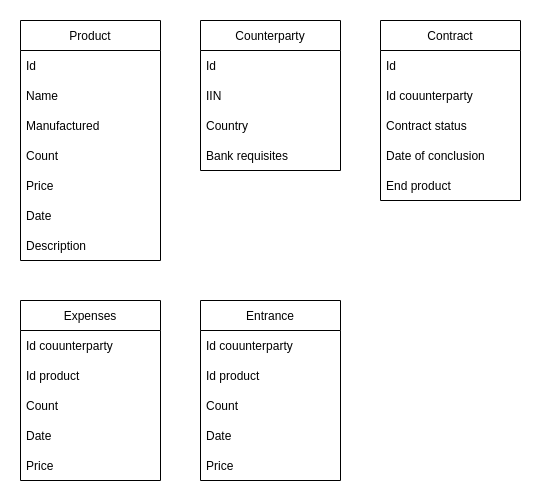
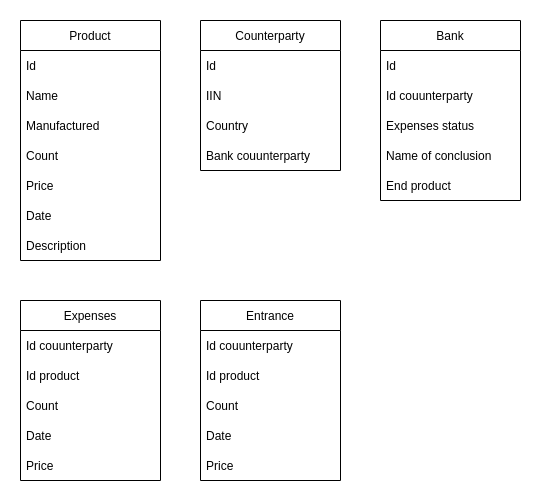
  <mxCell id="0" />
  <mxCell id="1" parent="0" />
  <mxCell id="2" value="Product" style="swimlane;fontStyle=0;childLayout=stackLayout;horizontal=1;startSize=30;horizontalStack=0;resizeParent=1;resizeParentMax=0;resizeLast=0;collapsible=1;marginBottom=0;" vertex="1" parent="1"><mxGeometry x="20" y="20" width="140" height="240" as="geometry" /></mxCell>
  <mxCell id="3" value="Id" style="text;strokeColor=none;fillColor=none;align=left;verticalAlign=middle;spacingLeft=4;spacingRight=4;overflow=hidden;points=[[0,0.5],[1,0.5]];portConstraint=eastwest;rotatable=0;" vertex="1" parent="2"><mxGeometry y="30" width="140" height="30" as="geometry" /></mxCell>
  <mxCell id="4" value="Name" style="text;strokeColor=none;fillColor=none;align=left;verticalAlign=middle;spacingLeft=4;spacingRight=4;overflow=hidden;points=[[0,0.5],[1,0.5]];portConstraint=eastwest;rotatable=0;" vertex="1" parent="2"><mxGeometry y="60" width="140" height="30" as="geometry" /></mxCell>
  <mxCell id="5" value="Manufactured" style="text;strokeColor=none;fillColor=none;align=left;verticalAlign=middle;spacingLeft=4;spacingRight=4;overflow=hidden;points=[[0,0.5],[1,0.5]];portConstraint=eastwest;rotatable=0;" vertex="1" parent="2"><mxGeometry y="90" width="140" height="30" as="geometry" /></mxCell>
  <mxCell id="6" value="Count" style="text;strokeColor=none;fillColor=none;align=left;verticalAlign=middle;spacingLeft=4;spacingRight=4;overflow=hidden;points=[[0,0.5],[1,0.5]];portConstraint=eastwest;rotatable=0;" vertex="1" parent="2"><mxGeometry y="120" width="140" height="30" as="geometry" /></mxCell>
  <mxCell id="7" value="Price" style="text;strokeColor=none;fillColor=none;align=left;verticalAlign=middle;spacingLeft=4;spacingRight=4;overflow=hidden;points=[[0,0.5],[1,0.5]];portConstraint=eastwest;rotatable=0;" vertex="1" parent="2"><mxGeometry y="150" width="140" height="30" as="geometry" /></mxCell>
  <mxCell id="8" value="Date" style="text;strokeColor=none;fillColor=none;align=left;verticalAlign=middle;spacingLeft=4;spacingRight=4;overflow=hidden;points=[[0,0.5],[1,0.5]];portConstraint=eastwest;rotatable=0;" vertex="1" parent="2"><mxGeometry y="180" width="140" height="30" as="geometry" /></mxCell>
  <mxCell id="9" value="Description" style="text;strokeColor=none;fillColor=none;align=left;verticalAlign=middle;spacingLeft=4;spacingRight=4;overflow=hidden;points=[[0,0.5],[1,0.5]];portConstraint=eastwest;rotatable=0;" vertex="1" parent="2"><mxGeometry y="210" width="140" height="30" as="geometry" /></mxCell>
  <mxCell id="10" value="Сounterparty" style="swimlane;fontStyle=0;childLayout=stackLayout;horizontal=1;startSize=30;horizontalStack=0;resizeParent=1;resizeParentMax=0;resizeLast=0;collapsible=1;marginBottom=0;" vertex="1" parent="1"><mxGeometry x="200" y="20" width="140" height="150" as="geometry" /></mxCell>
  <mxCell id="11" value="Id" style="text;strokeColor=none;fillColor=none;align=left;verticalAlign=middle;spacingLeft=4;spacingRight=4;overflow=hidden;points=[[0,0.5],[1,0.5]];portConstraint=eastwest;rotatable=0;" vertex="1" parent="10"><mxGeometry y="30" width="140" height="30" as="geometry" /></mxCell>
  <mxCell id="12" value="IIN" style="text;strokeColor=none;fillColor=none;align=left;verticalAlign=middle;spacingLeft=4;spacingRight=4;overflow=hidden;points=[[0,0.5],[1,0.5]];portConstraint=eastwest;rotatable=0;" vertex="1" parent="10"><mxGeometry y="60" width="140" height="30" as="geometry" /></mxCell>
  <mxCell id="13" value="Country" style="text;strokeColor=none;fillColor=none;align=left;verticalAlign=middle;spacingLeft=4;spacingRight=4;overflow=hidden;points=[[0,0.5],[1,0.5]];portConstraint=eastwest;rotatable=0;" vertex="1" parent="10"><mxGeometry y="90" width="140" height="30" as="geometry" /></mxCell>
- <mxCell id="14" value="Bank requisites" style="text;strokeColor=none;fillColor=none;align=left;verticalAlign=middle;spacingLeft=4;spacingRight=4;overflow=hidden;points=[[0,0.5],[1,0.5]];portConstraint=eastwest;rotatable=0;" vertex="1" parent="10"><mxGeometry y="120" width="140" height="30" as="geometry" /></mxCell>
+ <mxCell id="14" value="Bank couunterparty" style="text;strokeColor=none;fillColor=none;align=left;verticalAlign=middle;spacingLeft=4;spacingRight=4;overflow=hidden;points=[[0,0.5],[1,0.5]];portConstraint=eastwest;rotatable=0;" vertex="1" parent="10"><mxGeometry y="120" width="140" height="30" as="geometry" /></mxCell>
  <mxCell id="15" value="Expenses" style="swimlane;fontStyle=0;childLayout=stackLayout;horizontal=1;startSize=30;horizontalStack=0;resizeParent=1;resizeParentMax=0;resizeLast=0;collapsible=1;marginBottom=0;" vertex="1" parent="1"><mxGeometry x="20" y="300" width="140" height="180" as="geometry" /></mxCell>
  <mxCell id="16" value="Id couunterparty" style="text;strokeColor=none;fillColor=none;align=left;verticalAlign=middle;spacingLeft=4;spacingRight=4;overflow=hidden;points=[[0,0.5],[1,0.5]];portConstraint=eastwest;rotatable=0;" vertex="1" parent="15"><mxGeometry y="30" width="140" height="30" as="geometry" /></mxCell>
  <mxCell id="17" value="Id product" style="text;strokeColor=none;fillColor=none;align=left;verticalAlign=middle;spacingLeft=4;spacingRight=4;overflow=hidden;points=[[0,0.5],[1,0.5]];portConstraint=eastwest;rotatable=0;" vertex="1" parent="15"><mxGeometry y="60" width="140" height="30" as="geometry" /></mxCell>
  <mxCell id="18" value="Count" style="text;strokeColor=none;fillColor=none;align=left;verticalAlign=middle;spacingLeft=4;spacingRight=4;overflow=hidden;points=[[0,0.5],[1,0.5]];portConstraint=eastwest;rotatable=0;" vertex="1" parent="15"><mxGeometry y="90" width="140" height="30" as="geometry" /></mxCell>
  <mxCell id="19" value="Date" style="text;strokeColor=none;fillColor=none;align=left;verticalAlign=middle;spacingLeft=4;spacingRight=4;overflow=hidden;points=[[0,0.5],[1,0.5]];portConstraint=eastwest;rotatable=0;" vertex="1" parent="15"><mxGeometry y="120" width="140" height="30" as="geometry" /></mxCell>
  <mxCell id="20" value="Price" style="text;strokeColor=none;fillColor=none;align=left;verticalAlign=middle;spacingLeft=4;spacingRight=4;overflow=hidden;points=[[0,0.5],[1,0.5]];portConstraint=eastwest;rotatable=0;" vertex="1" parent="15"><mxGeometry y="150" width="140" height="30" as="geometry" /></mxCell>
  <mxCell id="21" value="Entrance" style="swimlane;fontStyle=0;childLayout=stackLayout;horizontal=1;startSize=30;horizontalStack=0;resizeParent=1;resizeParentMax=0;resizeLast=0;collapsible=1;marginBottom=0;" vertex="1" parent="1"><mxGeometry x="200" y="300" width="140" height="180" as="geometry" /></mxCell>
  <mxCell id="22" value="Id couunterparty" style="text;strokeColor=none;fillColor=none;align=left;verticalAlign=middle;spacingLeft=4;spacingRight=4;overflow=hidden;points=[[0,0.5],[1,0.5]];portConstraint=eastwest;rotatable=0;" vertex="1" parent="21"><mxGeometry y="30" width="140" height="30" as="geometry" /></mxCell>
  <mxCell id="23" value="Id product" style="text;strokeColor=none;fillColor=none;align=left;verticalAlign=middle;spacingLeft=4;spacingRight=4;overflow=hidden;points=[[0,0.5],[1,0.5]];portConstraint=eastwest;rotatable=0;" vertex="1" parent="21"><mxGeometry y="60" width="140" height="30" as="geometry" /></mxCell>
  <mxCell id="24" value="Count" style="text;strokeColor=none;fillColor=none;align=left;verticalAlign=middle;spacingLeft=4;spacingRight=4;overflow=hidden;points=[[0,0.5],[1,0.5]];portConstraint=eastwest;rotatable=0;" vertex="1" parent="21"><mxGeometry y="90" width="140" height="30" as="geometry" /></mxCell>
  <mxCell id="25" value="Date" style="text;strokeColor=none;fillColor=none;align=left;verticalAlign=middle;spacingLeft=4;spacingRight=4;overflow=hidden;points=[[0,0.5],[1,0.5]];portConstraint=eastwest;rotatable=0;" vertex="1" parent="21"><mxGeometry y="120" width="140" height="30" as="geometry" /></mxCell>
  <mxCell id="26" value="Price" style="text;strokeColor=none;fillColor=none;align=left;verticalAlign=middle;spacingLeft=4;spacingRight=4;overflow=hidden;points=[[0,0.5],[1,0.5]];portConstraint=eastwest;rotatable=0;" vertex="1" parent="21"><mxGeometry y="150" width="140" height="30" as="geometry" /></mxCell>
- <mxCell id="27" value="Contract" style="swimlane;fontStyle=0;childLayout=stackLayout;horizontal=1;startSize=30;horizontalStack=0;resizeParent=1;resizeParentMax=0;resizeLast=0;collapsible=1;marginBottom=0;" vertex="1" parent="1"><mxGeometry x="380" y="20" width="140" height="180" as="geometry" /></mxCell>
+ <mxCell id="27" value="Bank" style="swimlane;fontStyle=0;childLayout=stackLayout;horizontal=1;startSize=30;horizontalStack=0;resizeParent=1;resizeParentMax=0;resizeLast=0;collapsible=1;marginBottom=0;" vertex="1" parent="1"><mxGeometry x="380" y="20" width="140" height="180" as="geometry" /></mxCell>
  <mxCell id="28" value="Id" style="text;strokeColor=none;fillColor=none;align=left;verticalAlign=middle;spacingLeft=4;spacingRight=4;overflow=hidden;points=[[0,0.5],[1,0.5]];portConstraint=eastwest;rotatable=0;" vertex="1" parent="27"><mxGeometry y="30" width="140" height="30" as="geometry" /></mxCell>
  <mxCell id="29" value="Id couunterparty" style="text;strokeColor=none;fillColor=none;align=left;verticalAlign=middle;spacingLeft=4;spacingRight=4;overflow=hidden;points=[[0,0.5],[1,0.5]];portConstraint=eastwest;rotatable=0;" vertex="1" parent="27"><mxGeometry y="60" width="140" height="30" as="geometry" /></mxCell>
- <mxCell id="30" value="Contract status" style="text;strokeColor=none;fillColor=none;align=left;verticalAlign=middle;spacingLeft=4;spacingRight=4;overflow=hidden;points=[[0,0.5],[1,0.5]];portConstraint=eastwest;rotatable=0;" vertex="1" parent="27"><mxGeometry y="90" width="140" height="30" as="geometry" /></mxCell>
- <mxCell id="31" value="Date of conclusion" style="text;strokeColor=none;fillColor=none;align=left;verticalAlign=middle;spacingLeft=4;spacingRight=4;overflow=hidden;points=[[0,0.5],[1,0.5]];portConstraint=eastwest;rotatable=0;" vertex="1" parent="27"><mxGeometry y="120" width="140" height="30" as="geometry" /></mxCell>
+ <mxCell id="30" value="Expenses status" style="text;strokeColor=none;fillColor=none;align=left;verticalAlign=middle;spacingLeft=4;spacingRight=4;overflow=hidden;points=[[0,0.5],[1,0.5]];portConstraint=eastwest;rotatable=0;" vertex="1" parent="27"><mxGeometry y="90" width="140" height="30" as="geometry" /></mxCell>
+ <mxCell id="31" value="Name of conclusion" style="text;strokeColor=none;fillColor=none;align=left;verticalAlign=middle;spacingLeft=4;spacingRight=4;overflow=hidden;points=[[0,0.5],[1,0.5]];portConstraint=eastwest;rotatable=0;" vertex="1" parent="27"><mxGeometry y="120" width="140" height="30" as="geometry" /></mxCell>
  <mxCell id="32" value="End product" style="text;strokeColor=none;fillColor=none;align=left;verticalAlign=middle;spacingLeft=4;spacingRight=4;overflow=hidden;points=[[0,0.5],[1,0.5]];portConstraint=eastwest;rotatable=0;" vertex="1" parent="27"><mxGeometry y="150" width="140" height="30" as="geometry" /></mxCell>
